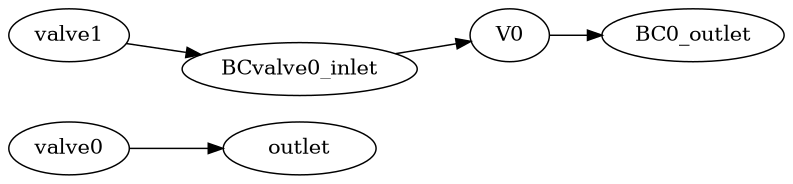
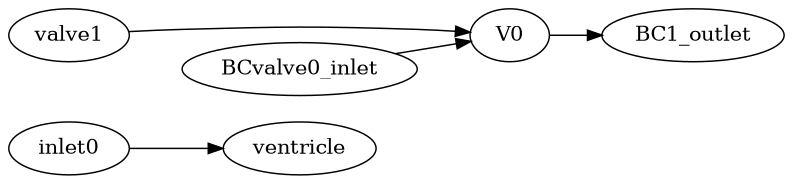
  strict digraph {
    rankdir=LR
-   valve0
-   ventricle [label=outlet]
+   valve0 [label=inlet0]
+   ventricle
    valve1
    V0
-   BC0_outlet
+   BC0_outlet [label=BC1_outlet]
    BCvalve0_inlet
    valve0 -> ventricle
-   valve1 -> BCvalve0_inlet
+   valve1 -> V0
    V0 -> BC0_outlet
    BCvalve0_inlet -> V0
  }
